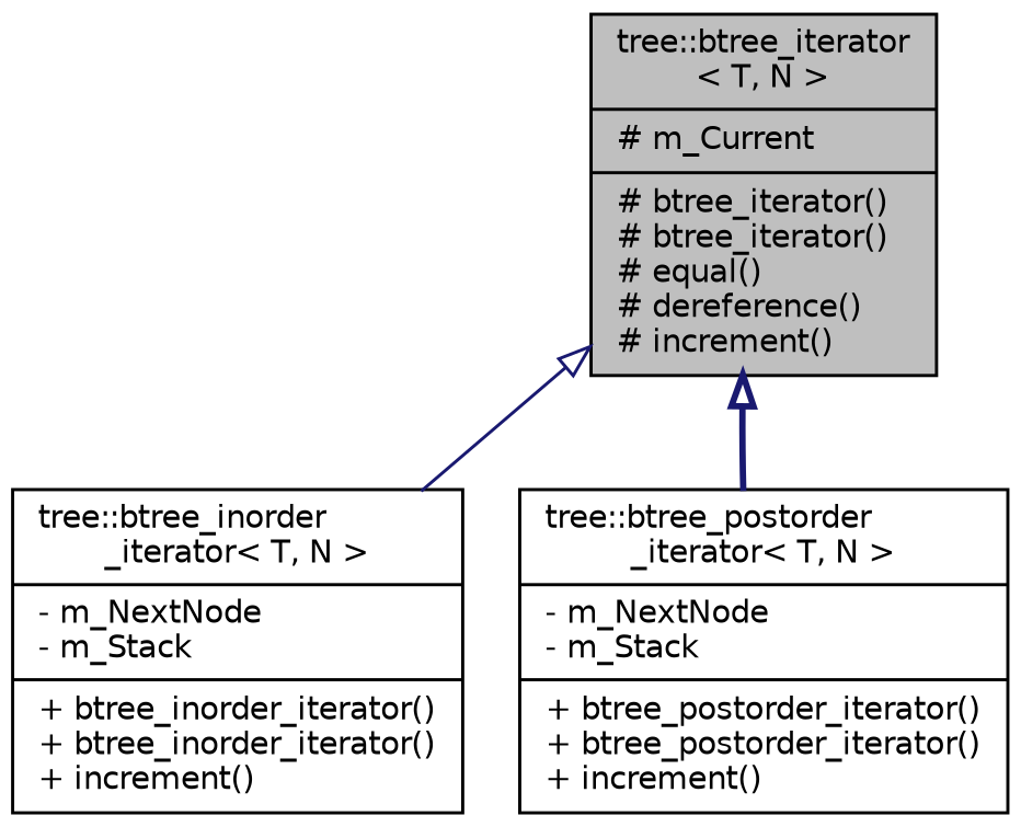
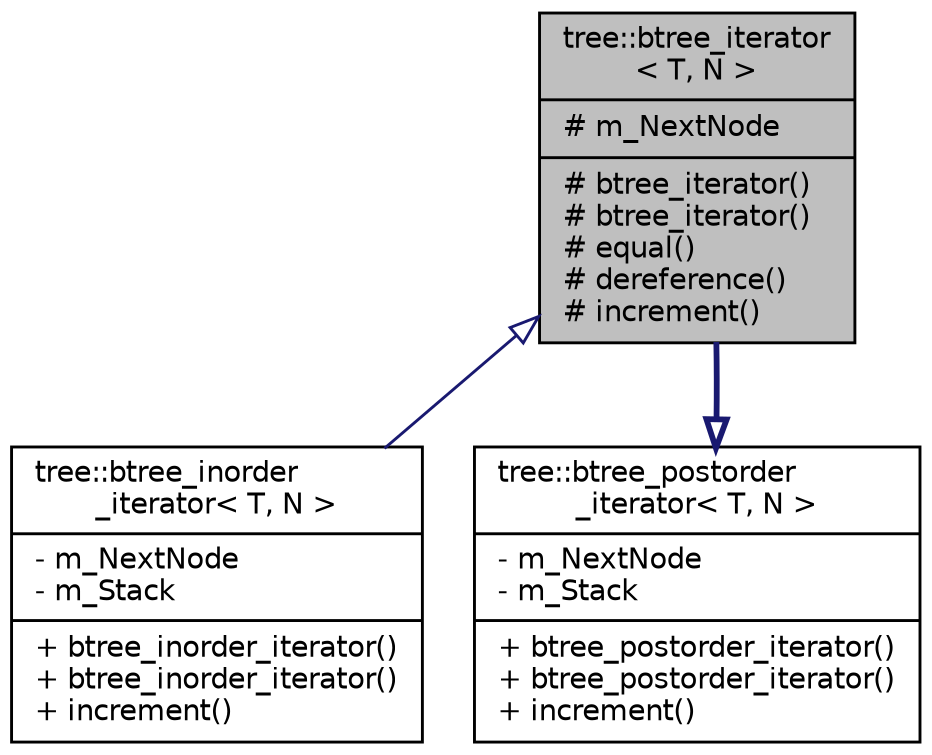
  digraph {
    node [color=black fillcolor=white fontname=Helvetica fontsize=10 shape=record style=filled]
    edge [arrowtail=onormal color=midnightblue dir=back fontname=Helvetica fontsize=10 labelfontname=Helvetica labelfontsize=10]
-   n1 [fillcolor=grey75 fontcolor=black height=0.2 label="{tree::btree_iterator\l\< T, N \>\n|# m_Current\l|# btree_iterator()\l# btree_iterator()\l# equal()\l# dereference()\l# increment()\l}" width=0.4]
+   n1 [fillcolor=grey75 fontcolor=black height=0.2 label="{tree::btree_iterator\l\< T, N \>\n|# m_NextNode\l|# btree_iterator()\l# btree_iterator()\l# equal()\l# dereference()\l# increment()\l}" width=0.4]
    n2 [height=0.2 label="{tree::btree_inorder\l_iterator\< T, N \>\n|- m_NextNode\l- m_Stack\l|+ btree_inorder_iterator()\l+ btree_inorder_iterator()\l+ increment()\l}" width=0.4]
    n3 [height=0.2 label="{tree::btree_postorder\l_iterator\< T, N \>\n|- m_NextNode\l- m_Stack\l|+ btree_postorder_iterator()\l+ btree_postorder_iterator()\l+ increment()\l}" width=0.4]
    n1 -> n2 [style=solid]
-   n1 -> n3 [style=bold]
+   n3 -> n1 [style=bold]
  }
